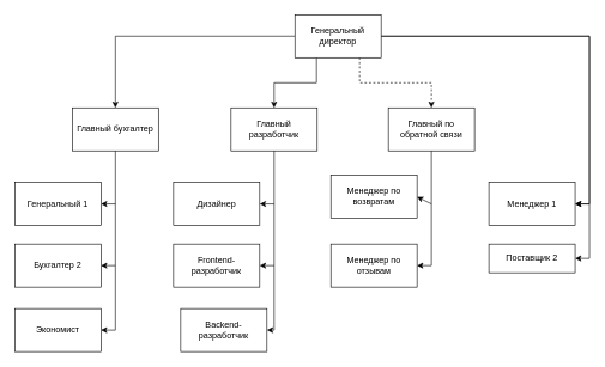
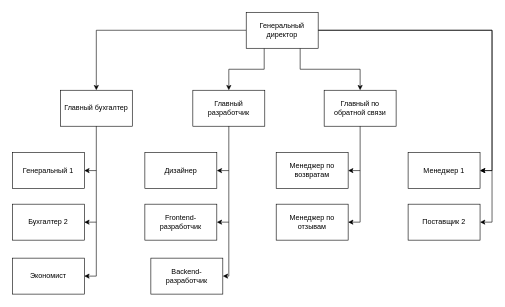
  <mxCell id="0" />
  <mxCell id="1" parent="0" />
  <mxCell id="2" style="edgeStyle=orthogonalEdgeStyle;rounded=0;orthogonalLoop=1;jettySize=auto;html=1;entryX=0.5;entryY=0;entryDx=0;entryDy=0;" edge="1" parent="1" source="7" target="8"><mxGeometry relative="1" as="geometry" /></mxCell>
  <mxCell id="3" style="edgeStyle=orthogonalEdgeStyle;rounded=0;orthogonalLoop=1;jettySize=auto;html=1;exitX=0.25;exitY=1;exitDx=0;exitDy=0;entryX=0.5;entryY=0;entryDx=0;entryDy=0;" edge="1" parent="1" source="7" target="9"><mxGeometry relative="1" as="geometry" /></mxCell>
- <mxCell id="4" style="edgeStyle=orthogonalEdgeStyle;rounded=0;orthogonalLoop=1;jettySize=auto;html=1;exitX=0.75;exitY=1;exitDx=0;exitDy=0;entryX=0.5;entryY=0;entryDx=0;entryDy=0;dashed=1;" edge="1" parent="1" source="7" target="10"><mxGeometry relative="1" as="geometry" /></mxCell>
+ <mxCell id="4" style="edgeStyle=orthogonalEdgeStyle;rounded=0;orthogonalLoop=1;jettySize=auto;html=1;exitX=0.75;exitY=1;exitDx=0;exitDy=0;entryX=0.5;entryY=0;entryDx=0;entryDy=0;" edge="1" parent="1" source="7" target="10"><mxGeometry relative="1" as="geometry" /></mxCell>
  <mxCell id="5" style="edgeStyle=orthogonalEdgeStyle;rounded=0;orthogonalLoop=1;jettySize=auto;html=1;entryX=1;entryY=0.5;entryDx=0;entryDy=0;" edge="1" parent="1" source="7" target="23"><mxGeometry relative="1" as="geometry" /></mxCell>
  <mxCell id="6" style="edgeStyle=orthogonalEdgeStyle;rounded=0;orthogonalLoop=1;jettySize=auto;html=1;entryX=1;entryY=0.5;entryDx=0;entryDy=0;" edge="1" parent="1" source="7" target="24"><mxGeometry relative="1" as="geometry" /></mxCell>
  <mxCell id="7" value="Генеральный директор" style="rounded=0;whiteSpace=wrap;html=1;" vertex="1" parent="1"><mxGeometry x="410" y="20" width="120" height="60" as="geometry" /></mxCell>
  <mxCell id="8" value="Главный бухгалтер" style="rounded=0;whiteSpace=wrap;html=1;" vertex="1" parent="1"><mxGeometry x="100" y="150" width="120" height="60" as="geometry" /></mxCell>
  <mxCell id="9" value="Главный разработчик" style="rounded=0;whiteSpace=wrap;html=1;" vertex="1" parent="1"><mxGeometry x="321" y="150" width="120" height="60" as="geometry" /></mxCell>
  <mxCell id="10" value="Главный по обратной связи" style="rounded=0;whiteSpace=wrap;html=1;" vertex="1" parent="1"><mxGeometry x="540" y="150" width="120" height="60" as="geometry" /></mxCell>
  <mxCell id="11" value="Дизайнер" style="rounded=0;whiteSpace=wrap;html=1;" vertex="1" parent="1"><mxGeometry x="241" y="254" width="120" height="60" as="geometry" /></mxCell>
  <mxCell id="12" value="Frontend-разработчик" style="rounded=0;whiteSpace=wrap;html=1;" vertex="1" parent="1"><mxGeometry x="241" y="340" width="120" height="60" as="geometry" /></mxCell>
  <mxCell id="13" value="Backend-разработчик" style="rounded=0;whiteSpace=wrap;html=1;" vertex="1" parent="1"><mxGeometry x="251" y="430" width="120" height="60" as="geometry" /></mxCell>
  <mxCell id="14" value="" style="endArrow=none;html=1;rounded=0;entryX=0.5;entryY=1;entryDx=0;entryDy=0;" edge="1" parent="1" target="9"><mxGeometry width="50" height="50" relative="1" as="geometry"><mxPoint x="381" y="460" as="sourcePoint" /><mxPoint x="531" y="280" as="targetPoint" /></mxGeometry></mxCell>
  <mxCell id="15" value="" style="endArrow=classic;html=1;rounded=0;entryX=1;entryY=0.5;entryDx=0;entryDy=0;" edge="1" parent="1" target="11"><mxGeometry width="50" height="50" relative="1" as="geometry"><mxPoint x="381" y="284" as="sourcePoint" /><mxPoint x="531" y="280" as="targetPoint" /></mxGeometry></mxCell>
  <mxCell id="16" value="" style="endArrow=classic;html=1;rounded=0;entryX=1;entryY=0.5;entryDx=0;entryDy=0;" edge="1" parent="1" target="12"><mxGeometry width="50" height="50" relative="1" as="geometry"><mxPoint x="381" y="370" as="sourcePoint" /><mxPoint x="371" y="294" as="targetPoint" /></mxGeometry></mxCell>
  <mxCell id="17" value="" style="endArrow=classic;html=1;rounded=0;entryX=1;entryY=0.5;entryDx=0;entryDy=0;" edge="1" parent="1" target="13"><mxGeometry width="50" height="50" relative="1" as="geometry"><mxPoint x="381" y="460" as="sourcePoint" /><mxPoint x="381" y="304" as="targetPoint" /></mxGeometry></mxCell>
- <mxCell id="18" value="Менеджер по возвратам" style="rounded=0;whiteSpace=wrap;html=1;" vertex="1" parent="1"><mxGeometry x="460" y="244" width="120" height="60" as="geometry" /></mxCell>
+ <mxCell id="18" value="Менеджер по возвратам" style="rounded=0;whiteSpace=wrap;html=1;" vertex="1" parent="1"><mxGeometry x="460" y="254" width="120" height="60" as="geometry" /></mxCell>
  <mxCell id="19" value="Менеджер по отзывам" style="rounded=0;whiteSpace=wrap;html=1;" vertex="1" parent="1"><mxGeometry x="460" y="340" width="120" height="60" as="geometry" /></mxCell>
  <mxCell id="20" value="" style="endArrow=none;html=1;rounded=0;entryX=0.5;entryY=1;entryDx=0;entryDy=0;" edge="1" parent="1"><mxGeometry width="50" height="50" relative="1" as="geometry"><mxPoint x="600" y="370" as="sourcePoint" /><mxPoint x="600" y="210" as="targetPoint" /></mxGeometry></mxCell>
  <mxCell id="21" value="" style="endArrow=classic;html=1;rounded=0;entryX=1;entryY=0.5;entryDx=0;entryDy=0;" edge="1" parent="1" target="18"><mxGeometry width="50" height="50" relative="1" as="geometry"><mxPoint x="600" y="284" as="sourcePoint" /><mxPoint x="750" y="280" as="targetPoint" /></mxGeometry></mxCell>
  <mxCell id="22" value="" style="endArrow=classic;html=1;rounded=0;entryX=1;entryY=0.5;entryDx=0;entryDy=0;" edge="1" parent="1" target="19"><mxGeometry width="50" height="50" relative="1" as="geometry"><mxPoint x="600" y="370" as="sourcePoint" /><mxPoint x="590" y="294" as="targetPoint" /></mxGeometry></mxCell>
  <mxCell id="23" value="Менеджер 1" style="rounded=0;whiteSpace=wrap;html=1;" vertex="1" parent="1"><mxGeometry x="680" y="254" width="120" height="60" as="geometry" /></mxCell>
- <mxCell id="24" value="Поставщик 2" style="rounded=0;whiteSpace=wrap;html=1;" vertex="1" parent="1"><mxGeometry x="680" y="340" width="120" height="40" as="geometry" /></mxCell>
+ <mxCell id="24" value="Поставщик 2" style="rounded=0;whiteSpace=wrap;html=1;" vertex="1" parent="1"><mxGeometry x="680" y="340" width="120" height="60" as="geometry" /></mxCell>
  <mxCell id="25" value="" style="endArrow=classic;html=1;rounded=0;entryX=1;entryY=0.5;entryDx=0;entryDy=0;" edge="1" parent="1" target="23"><mxGeometry width="50" height="50" relative="1" as="geometry"><mxPoint x="820" y="284" as="sourcePoint" /><mxPoint x="970" y="280" as="targetPoint" /></mxGeometry></mxCell>
  <mxCell id="26" value="Генеральный 1" style="rounded=0;whiteSpace=wrap;html=1;" vertex="1" parent="1"><mxGeometry x="20" y="254" width="120" height="60" as="geometry" /></mxCell>
  <mxCell id="27" value="Бухгалтер 2" style="rounded=0;whiteSpace=wrap;html=1;" vertex="1" parent="1"><mxGeometry x="20" y="340" width="120" height="60" as="geometry" /></mxCell>
  <mxCell id="28" value="Экономист" style="rounded=0;whiteSpace=wrap;html=1;" vertex="1" parent="1"><mxGeometry x="20" y="430" width="120" height="60" as="geometry" /></mxCell>
  <mxCell id="29" value="" style="endArrow=none;html=1;rounded=0;entryX=0.5;entryY=1;entryDx=0;entryDy=0;" edge="1" parent="1"><mxGeometry width="50" height="50" relative="1" as="geometry"><mxPoint x="160" y="460" as="sourcePoint" /><mxPoint x="160" y="210" as="targetPoint" /></mxGeometry></mxCell>
  <mxCell id="30" value="" style="endArrow=classic;html=1;rounded=0;entryX=1;entryY=0.5;entryDx=0;entryDy=0;" edge="1" parent="1" target="26"><mxGeometry width="50" height="50" relative="1" as="geometry"><mxPoint x="160" y="284" as="sourcePoint" /><mxPoint x="310" y="280" as="targetPoint" /></mxGeometry></mxCell>
  <mxCell id="31" value="" style="endArrow=classic;html=1;rounded=0;entryX=1;entryY=0.5;entryDx=0;entryDy=0;" edge="1" parent="1" target="27"><mxGeometry width="50" height="50" relative="1" as="geometry"><mxPoint x="160" y="370" as="sourcePoint" /><mxPoint x="150" y="294" as="targetPoint" /></mxGeometry></mxCell>
  <mxCell id="32" value="" style="endArrow=classic;html=1;rounded=0;entryX=1;entryY=0.5;entryDx=0;entryDy=0;" edge="1" parent="1" target="28"><mxGeometry width="50" height="50" relative="1" as="geometry"><mxPoint x="160" y="460" as="sourcePoint" /><mxPoint x="160" y="304" as="targetPoint" /></mxGeometry></mxCell>
